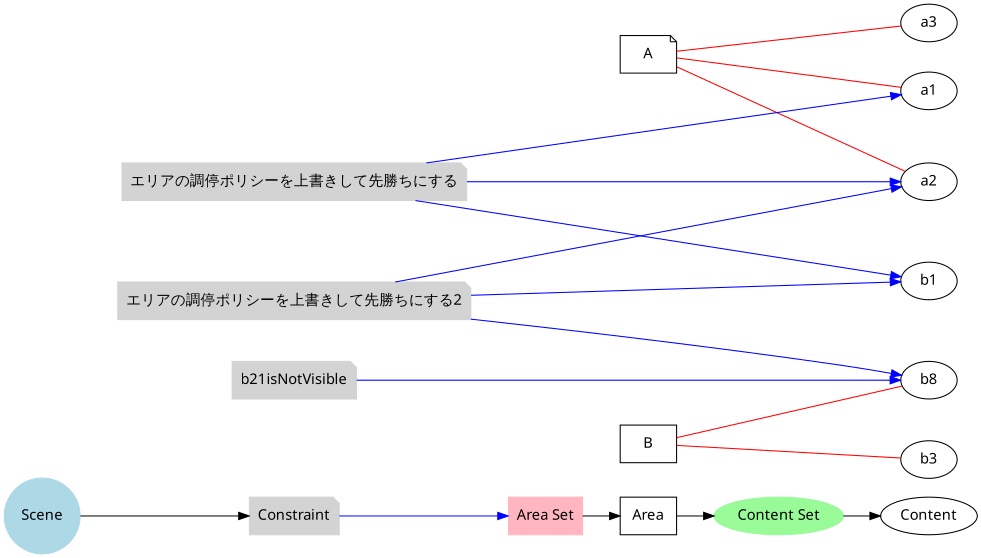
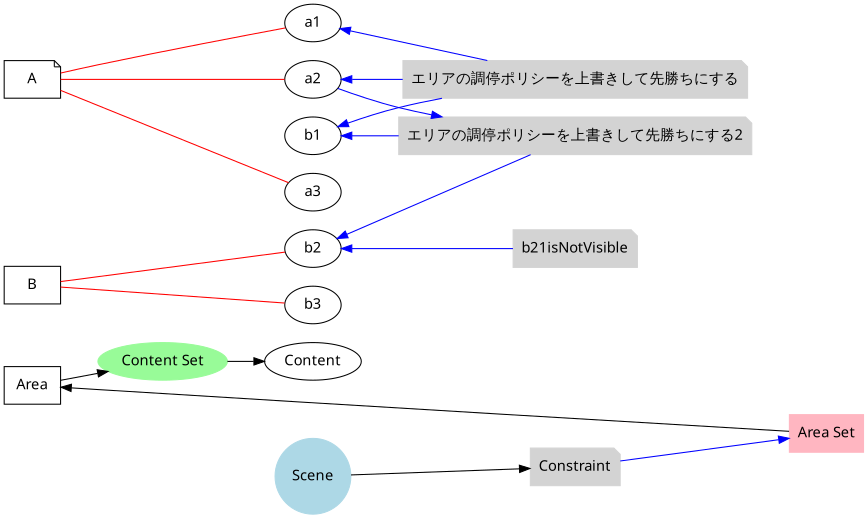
  digraph {
    clusterrank=global
    fontname="Noto Sans"
    rankdir=LR
    node [fontname="Noto Sans" shape=ellipse]
    edge [fontname="Noto Sans" color=blue]
    Area [shape=box]
    n2 [label=A shape=note]
    n3 [label=B shape=box]
    Content
    n5 [label=a1]
    n6 [label=a2]
    n7 [label=a3]
    n8 [label=b1]
-   n9 [label=b8]
+   n9 [label=b2]
    n10 [label=b3]
    Constraint [color=lightgrey shape=note style=filled]
    n12 [color=lightgrey label="エリアの調停ポリシーを上書きして先勝ちにする" shape=note style=filled]
    n13 [color=lightgrey label=b21isNotVisible shape=note style=filled]
    n14 [color=lightgrey label="エリアの調停ポリシーを上書きして先勝ちにする2" shape=note style=filled]
    "Area Set" [color=lightpink shape=box style=filled]
    "Content Set" [color=palegreen style=filled]
    Scene [color=lightblue shape=circle style=filled]
    subgraph sub_1 {
      rank=same
      Area
      n2
      n3
    }
    subgraph sub_2 {
      rank=same
      Content
      n5
      n6
      n7
      n8
      n9
      n10
    }
    subgraph sub_3 {
      rank=same
      Constraint
      n12
      n13
      n14
    }
    subgraph sub_4 {
      rank=same
      Constraint
    }
    subgraph sub_5 {
      rank=same
      Constraint
    }
    subgraph sub_6 {
      "Area Set"
    }
    subgraph sub_7 {
      "Content Set"
    }
    subgraph sub_8 {
      rank=same
      Scene
    }
    Area -> "Content Set" [color=""]
    n2 -> n5 [color=red dir=none]
    n2 -> n6 [color=red dir=none]
    n2 -> n7 [color=red dir=none]
    n3 -> n9 [color=red dir=none]
    n3 -> n10 [color=red dir=none]
    Constraint -> "Area Set"
    n12 -> n5
    n12 -> n6
    n12 -> n8
    n13 -> n9
-   n14 -> n6
+   n6 -> n14
    n14 -> n8
    n14 -> n9
    "Area Set" -> Area [color=""]
    "Content Set" -> Content [color=""]
    Scene -> Constraint [color=""]
  }
